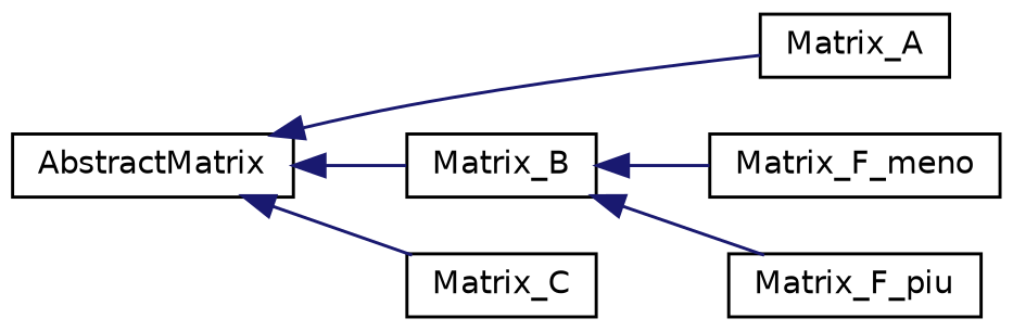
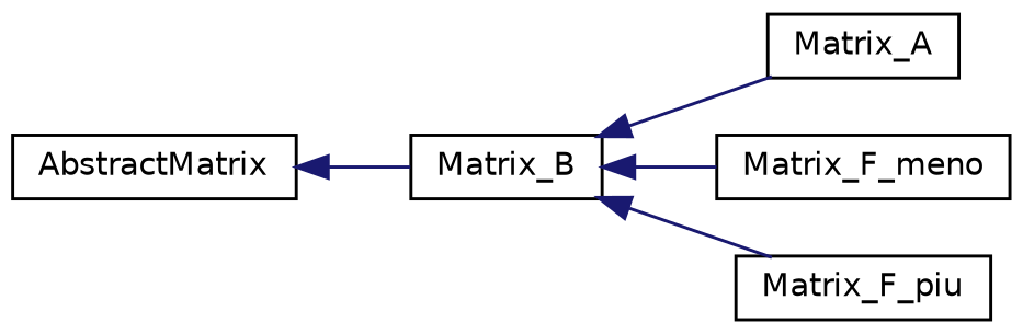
  digraph {
    rankdir=LR
    node [color=black fillcolor=white fontname=Helvetica fontsize=10 shape=record style=filled]
    edge [color=midnightblue dir=back fontname=Helvetica fontsize=10 labelfontname=Helvetica labelfontsize=10 style=solid]
    n1 [height=0.2 label=AbstractMatrix width=0.4]
    n2 [height=0.2 label=Matrix_A width=0.4]
    n3 [height=0.2 label=Matrix_B width=0.4]
-   n4 [height=0.2 label=Matrix_C width=0.4]
    n5 [height=0.2 label=Matrix_F_meno width=0.4]
    n6 [height=0.2 label=Matrix_F_piu width=0.4]
-   n1 -> n2
+   n3 -> n2
    n1 -> n3
-   n1 -> n4
    n3 -> n5
    n3 -> n6
  }
